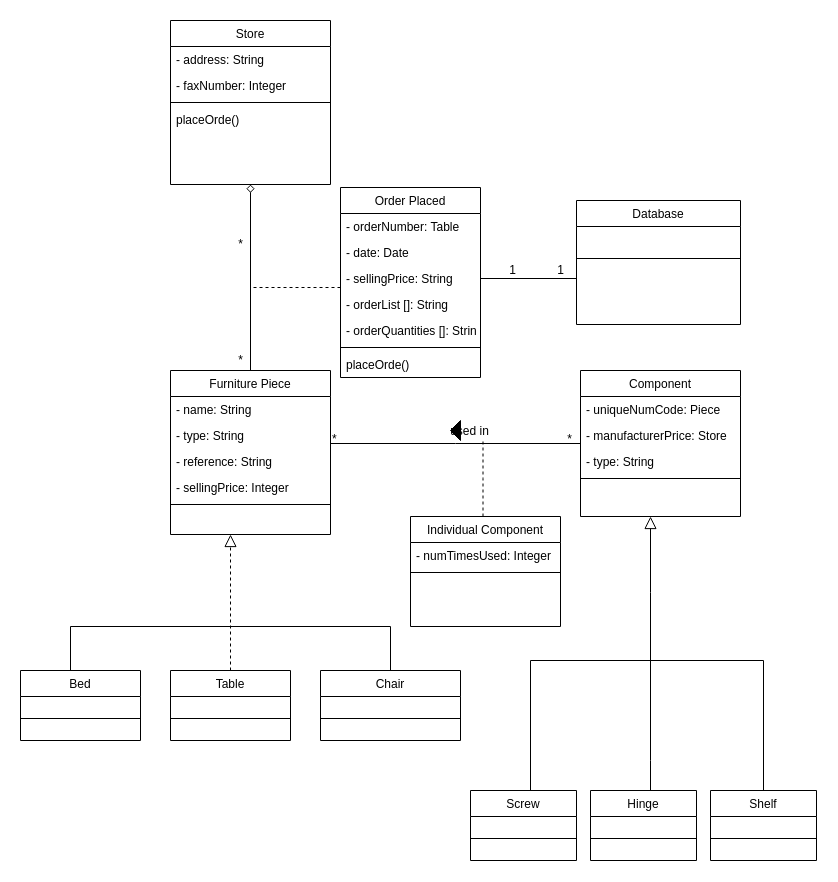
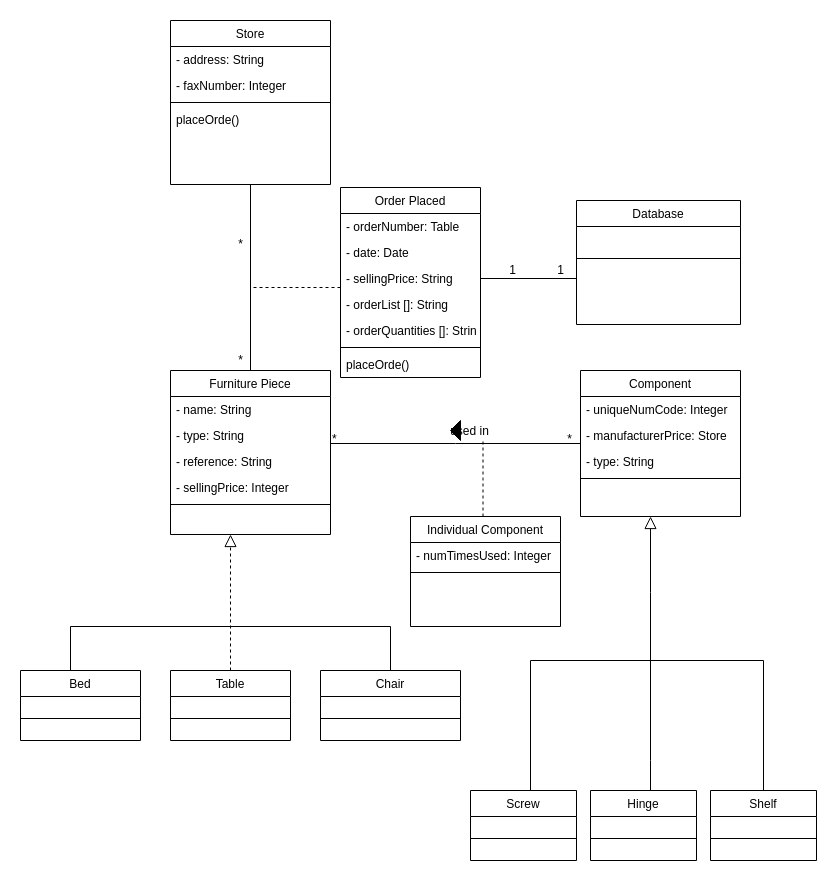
  <mxCell id="0" />
  <mxCell id="1" parent="0" />
- <mxCell id="2" style="edgeStyle=orthogonalEdgeStyle;rounded=0;orthogonalLoop=1;jettySize=auto;html=1;entryX=0.5;entryY=1;entryDx=0;entryDy=0;startSize=26;endArrow=diamond;endFill=0;" edge="1" parent="1" source="3" target="40"><mxGeometry relative="1" as="geometry" /></mxCell>
+ <mxCell id="2" style="edgeStyle=orthogonalEdgeStyle;rounded=0;orthogonalLoop=1;jettySize=auto;html=1;entryX=0.5;entryY=1;entryDx=0;entryDy=0;startSize=26;endArrow=none;endFill=0;" edge="1" parent="1" source="3" target="40"><mxGeometry relative="1" as="geometry" /></mxCell>
  <mxCell id="3" value="Furniture Piece" style="swimlane;fontStyle=0;align=center;verticalAlign=top;childLayout=stackLayout;horizontal=1;startSize=26;horizontalStack=0;resizeParent=1;resizeLast=0;collapsible=1;marginBottom=0;rounded=0;shadow=0;strokeWidth=1;" parent="1" vertex="1"><mxGeometry x="170" y="370" width="160" height="164" as="geometry"><mxRectangle x="230" y="140" width="160" height="26" as="alternateBounds" /></mxGeometry></mxCell>
  <mxCell id="4" value="- name: String" style="text;align=left;verticalAlign=top;spacingLeft=4;spacingRight=4;overflow=hidden;rotatable=0;points=[[0,0.5],[1,0.5]];portConstraint=eastwest;" parent="3" vertex="1"><mxGeometry y="26" width="160" height="26" as="geometry" /></mxCell>
  <mxCell id="5" value="- type: String " style="text;align=left;verticalAlign=top;spacingLeft=4;spacingRight=4;overflow=hidden;rotatable=0;points=[[0,0.5],[1,0.5]];portConstraint=eastwest;rounded=0;shadow=0;html=0;" parent="3" vertex="1"><mxGeometry y="52" width="160" height="26" as="geometry" /></mxCell>
  <mxCell id="6" value="- reference: String " style="text;align=left;verticalAlign=top;spacingLeft=4;spacingRight=4;overflow=hidden;rotatable=0;points=[[0,0.5],[1,0.5]];portConstraint=eastwest;rounded=0;shadow=0;html=0;" parent="3" vertex="1"><mxGeometry y="78" width="160" height="26" as="geometry" /></mxCell>
  <mxCell id="7" value="- sellingPrice: Integer" style="text;align=left;verticalAlign=top;spacingLeft=4;spacingRight=4;overflow=hidden;rotatable=0;points=[[0,0.5],[1,0.5]];portConstraint=eastwest;rounded=0;shadow=0;html=0;" vertex="1" parent="3"><mxGeometry y="104" width="160" height="26" as="geometry" /></mxCell>
  <mxCell id="8" value="" style="line;html=1;strokeWidth=1;align=left;verticalAlign=middle;spacingTop=-1;spacingLeft=3;spacingRight=3;rotatable=0;labelPosition=right;points=[];portConstraint=eastwest;" parent="3" vertex="1"><mxGeometry y="130" width="160" height="8" as="geometry" /></mxCell>
  <mxCell id="9" value="" style="endArrow=none;endSize=10;endFill=0;shadow=0;strokeWidth=1;rounded=0;edgeStyle=elbowEdgeStyle;elbow=vertical;entryX=0.5;entryY=0;entryDx=0;entryDy=0;" parent="1" target="22" edge="1"><mxGeometry width="160" relative="1" as="geometry"><mxPoint x="70" y="677" as="sourcePoint" /><mxPoint x="260" y="626" as="targetPoint" /><Array as="points"><mxPoint x="170" y="626" /></Array></mxGeometry></mxCell>
  <mxCell id="10" value="Table" style="swimlane;fontStyle=0;align=center;verticalAlign=top;childLayout=stackLayout;horizontal=1;startSize=26;horizontalStack=0;resizeParent=1;resizeLast=0;collapsible=1;marginBottom=0;rounded=0;shadow=0;strokeWidth=1;" parent="1" vertex="1"><mxGeometry x="170" y="670" width="120" height="70" as="geometry"><mxRectangle x="340" y="380" width="170" height="26" as="alternateBounds" /></mxGeometry></mxCell>
  <mxCell id="11" value="" style="line;html=1;strokeWidth=1;align=left;verticalAlign=middle;spacingTop=-1;spacingLeft=3;spacingRight=3;rotatable=0;labelPosition=right;points=[];portConstraint=eastwest;" parent="10" vertex="1"><mxGeometry y="26" width="120" height="44" as="geometry" /></mxCell>
  <mxCell id="12" value="" style="endArrow=block;endSize=10;endFill=0;shadow=0;strokeWidth=1;rounded=0;edgeStyle=elbowEdgeStyle;elbow=vertical;dashed=1;" parent="1" source="10" target="3" edge="1"><mxGeometry width="160" relative="1" as="geometry"><mxPoint x="220" y="683" as="sourcePoint" /><mxPoint x="320" y="581" as="targetPoint" /><Array as="points"><mxPoint x="230" y="610" /><mxPoint x="260" y="630" /></Array></mxGeometry></mxCell>
  <mxCell id="13" value="Component" style="swimlane;fontStyle=0;align=center;verticalAlign=top;childLayout=stackLayout;horizontal=1;startSize=26;horizontalStack=0;resizeParent=1;resizeLast=0;collapsible=1;marginBottom=0;rounded=0;shadow=0;strokeWidth=1;" parent="1" vertex="1"><mxGeometry x="580" y="370" width="160" height="146" as="geometry"><mxRectangle x="550" y="140" width="160" height="26" as="alternateBounds" /></mxGeometry></mxCell>
- <mxCell id="14" value="- uniqueNumCode: Piece" style="text;align=left;verticalAlign=top;spacingLeft=4;spacingRight=4;overflow=hidden;rotatable=0;points=[[0,0.5],[1,0.5]];portConstraint=eastwest;" parent="13" vertex="1"><mxGeometry y="26" width="160" height="26" as="geometry" /></mxCell>
+ <mxCell id="14" value="- uniqueNumCode: Integer" style="text;align=left;verticalAlign=top;spacingLeft=4;spacingRight=4;overflow=hidden;rotatable=0;points=[[0,0.5],[1,0.5]];portConstraint=eastwest;" parent="13" vertex="1"><mxGeometry y="26" width="160" height="26" as="geometry" /></mxCell>
  <mxCell id="15" value="- manufacturerPrice: Store " style="text;align=left;verticalAlign=top;spacingLeft=4;spacingRight=4;overflow=hidden;rotatable=0;points=[[0,0.5],[1,0.5]];portConstraint=eastwest;rounded=0;shadow=0;html=0;" parent="13" vertex="1"><mxGeometry y="52" width="160" height="26" as="geometry" /></mxCell>
  <mxCell id="16" value="- type: String" style="text;align=left;verticalAlign=top;spacingLeft=4;spacingRight=4;overflow=hidden;rotatable=0;points=[[0,0.5],[1,0.5]];portConstraint=eastwest;rounded=0;shadow=0;html=0;" parent="13" vertex="1"><mxGeometry y="78" width="160" height="26" as="geometry" /></mxCell>
  <mxCell id="17" value="" style="line;html=1;strokeWidth=1;align=left;verticalAlign=middle;spacingTop=-1;spacingLeft=3;spacingRight=3;rotatable=0;labelPosition=right;points=[];portConstraint=eastwest;" parent="13" vertex="1"><mxGeometry y="104" width="160" height="8" as="geometry" /></mxCell>
  <mxCell id="18" value="" style="endArrow=none;shadow=0;strokeWidth=1;rounded=0;endFill=0;edgeStyle=elbowEdgeStyle;elbow=vertical;" parent="1" source="3" target="13" edge="1"><mxGeometry x="0.5" y="41" relative="1" as="geometry"><mxPoint x="390" y="502" as="sourcePoint" /><mxPoint x="550" y="502" as="targetPoint" /><mxPoint x="-40" y="32" as="offset" /></mxGeometry></mxCell>
  <mxCell id="19" value="*" style="resizable=0;align=left;verticalAlign=bottom;labelBackgroundColor=none;fontSize=12;" parent="18" connectable="0" vertex="1"><mxGeometry x="-1" relative="1" as="geometry"><mxPoint y="4" as="offset" /></mxGeometry></mxCell>
  <mxCell id="20" value="*" style="resizable=0;align=right;verticalAlign=bottom;labelBackgroundColor=none;fontSize=12;" parent="18" connectable="0" vertex="1"><mxGeometry x="1" relative="1" as="geometry"><mxPoint x="-7" y="4" as="offset" /></mxGeometry></mxCell>
  <mxCell id="21" value="used in" style="text;html=1;resizable=0;points=[];;align=center;verticalAlign=middle;labelBackgroundColor=none;rounded=0;shadow=0;strokeWidth=1;fontSize=12;" parent="18" vertex="1" connectable="0"><mxGeometry x="0.5" y="49" relative="1" as="geometry"><mxPoint x="-50" y="36" as="offset" /></mxGeometry></mxCell>
  <mxCell id="22" value="Chair" style="swimlane;fontStyle=0;align=center;verticalAlign=top;childLayout=stackLayout;horizontal=1;startSize=26;horizontalStack=0;resizeParent=1;resizeLast=0;collapsible=1;marginBottom=0;rounded=0;shadow=0;strokeWidth=1;" vertex="1" parent="1"><mxGeometry x="320" y="670" width="140" height="70" as="geometry"><mxRectangle x="340" y="380" width="170" height="26" as="alternateBounds" /></mxGeometry></mxCell>
  <mxCell id="23" value="" style="line;html=1;strokeWidth=1;align=left;verticalAlign=middle;spacingTop=-1;spacingLeft=3;spacingRight=3;rotatable=0;labelPosition=right;points=[];portConstraint=eastwest;" vertex="1" parent="22"><mxGeometry y="26" width="140" height="44" as="geometry" /></mxCell>
  <mxCell id="24" value="Bed" style="swimlane;fontStyle=0;align=center;verticalAlign=top;childLayout=stackLayout;horizontal=1;startSize=26;horizontalStack=0;resizeParent=1;resizeLast=0;collapsible=1;marginBottom=0;rounded=0;shadow=0;strokeWidth=1;" vertex="1" parent="1"><mxGeometry x="20" y="670" width="120" height="70" as="geometry"><mxRectangle x="340" y="380" width="170" height="26" as="alternateBounds" /></mxGeometry></mxCell>
  <mxCell id="25" value="" style="line;html=1;strokeWidth=1;align=left;verticalAlign=middle;spacingTop=-1;spacingLeft=3;spacingRight=3;rotatable=0;labelPosition=right;points=[];portConstraint=eastwest;" vertex="1" parent="24"><mxGeometry y="26" width="120" height="44" as="geometry" /></mxCell>
  <mxCell id="26" value="" style="triangle;whiteSpace=wrap;html=1;fillColor=#000000;direction=west;" vertex="1" parent="1"><mxGeometry x="450" y="420" width="10" height="20" as="geometry" /></mxCell>
  <mxCell id="27" style="edgeStyle=orthogonalEdgeStyle;rounded=0;orthogonalLoop=1;jettySize=auto;html=1;endArrow=none;endFill=0;dashed=1;" edge="1" parent="1" source="28"><mxGeometry relative="1" as="geometry"><mxPoint x="482.5" y="440" as="targetPoint" /><Array as="points"><mxPoint x="483" y="478" /></Array></mxGeometry></mxCell>
  <mxCell id="28" value="Individual Component" style="swimlane;fontStyle=0;align=center;verticalAlign=top;childLayout=stackLayout;horizontal=1;startSize=26;horizontalStack=0;resizeParent=1;resizeLast=0;collapsible=1;marginBottom=0;rounded=0;shadow=0;strokeWidth=1;" vertex="1" parent="1"><mxGeometry x="410" y="516" width="150" height="110" as="geometry"><mxRectangle x="550" y="140" width="160" height="26" as="alternateBounds" /></mxGeometry></mxCell>
  <mxCell id="29" value="- numTimesUsed: Integer" style="text;align=left;verticalAlign=top;spacingLeft=4;spacingRight=4;overflow=hidden;rotatable=0;points=[[0,0.5],[1,0.5]];portConstraint=eastwest;rounded=0;shadow=0;html=0;" vertex="1" parent="28"><mxGeometry y="26" width="150" height="26" as="geometry" /></mxCell>
  <mxCell id="30" value="" style="line;html=1;strokeWidth=1;align=left;verticalAlign=middle;spacingTop=-1;spacingLeft=3;spacingRight=3;rotatable=0;labelPosition=right;points=[];portConstraint=eastwest;" vertex="1" parent="28"><mxGeometry y="52" width="150" height="8" as="geometry" /></mxCell>
  <mxCell id="31" value="" style="endArrow=block;endSize=10;endFill=0;shadow=0;strokeWidth=1;rounded=0;edgeStyle=elbowEdgeStyle;elbow=vertical;" edge="1" parent="1"><mxGeometry width="160" relative="1" as="geometry"><mxPoint x="650" y="660" as="sourcePoint" /><mxPoint x="650" y="516" as="targetPoint" /><Array as="points"><mxPoint x="650" y="592" /><mxPoint x="680" y="612" /></Array></mxGeometry></mxCell>
  <mxCell id="32" value="Screw" style="swimlane;fontStyle=0;align=center;verticalAlign=top;childLayout=stackLayout;horizontal=1;startSize=26;horizontalStack=0;resizeParent=1;resizeLast=0;collapsible=1;marginBottom=0;rounded=0;shadow=0;strokeWidth=1;" vertex="1" parent="1"><mxGeometry x="470" y="790" width="106" height="70" as="geometry"><mxRectangle x="340" y="380" width="170" height="26" as="alternateBounds" /></mxGeometry></mxCell>
  <mxCell id="33" value="" style="line;html=1;strokeWidth=1;align=left;verticalAlign=middle;spacingTop=-1;spacingLeft=3;spacingRight=3;rotatable=0;labelPosition=right;points=[];portConstraint=eastwest;" vertex="1" parent="32"><mxGeometry y="26" width="106" height="44" as="geometry" /></mxCell>
  <mxCell id="34" style="edgeStyle=orthogonalEdgeStyle;rounded=0;orthogonalLoop=1;jettySize=auto;html=1;startSize=26;endArrow=none;endFill=0;" edge="1" parent="1" source="35"><mxGeometry relative="1" as="geometry"><mxPoint x="650" y="660" as="targetPoint" /><Array as="points"><mxPoint x="650" y="760" /><mxPoint x="650" y="760" /></Array></mxGeometry></mxCell>
  <mxCell id="35" value="Hinge" style="swimlane;fontStyle=0;align=center;verticalAlign=top;childLayout=stackLayout;horizontal=1;startSize=26;horizontalStack=0;resizeParent=1;resizeLast=0;collapsible=1;marginBottom=0;rounded=0;shadow=0;strokeWidth=1;" vertex="1" parent="1"><mxGeometry x="590" y="790" width="106" height="70" as="geometry"><mxRectangle x="340" y="380" width="170" height="26" as="alternateBounds" /></mxGeometry></mxCell>
  <mxCell id="36" value="" style="line;html=1;strokeWidth=1;align=left;verticalAlign=middle;spacingTop=-1;spacingLeft=3;spacingRight=3;rotatable=0;labelPosition=right;points=[];portConstraint=eastwest;" vertex="1" parent="35"><mxGeometry y="26" width="106" height="44" as="geometry" /></mxCell>
  <mxCell id="37" value="Shelf" style="swimlane;fontStyle=0;align=center;verticalAlign=top;childLayout=stackLayout;horizontal=1;startSize=26;horizontalStack=0;resizeParent=1;resizeLast=0;collapsible=1;marginBottom=0;rounded=0;shadow=0;strokeWidth=1;" vertex="1" parent="1"><mxGeometry x="710" y="790" width="106" height="70" as="geometry"><mxRectangle x="340" y="380" width="170" height="26" as="alternateBounds" /></mxGeometry></mxCell>
  <mxCell id="38" value="" style="line;html=1;strokeWidth=1;align=left;verticalAlign=middle;spacingTop=-1;spacingLeft=3;spacingRight=3;rotatable=0;labelPosition=right;points=[];portConstraint=eastwest;" vertex="1" parent="37"><mxGeometry y="26" width="106" height="44" as="geometry" /></mxCell>
  <mxCell id="39" style="edgeStyle=orthogonalEdgeStyle;rounded=0;orthogonalLoop=1;jettySize=auto;html=1;startSize=26;endArrow=none;endFill=0;entryX=0.5;entryY=0;entryDx=0;entryDy=0;" edge="1" parent="1" target="37"><mxGeometry relative="1" as="geometry"><mxPoint x="760" y="650" as="targetPoint" /><mxPoint x="510" y="790" as="sourcePoint" /><Array as="points"><mxPoint x="530" y="790" /><mxPoint x="530" y="660" /><mxPoint x="763" y="660" /></Array></mxGeometry></mxCell>
  <mxCell id="40" value="Store" style="swimlane;fontStyle=0;align=center;verticalAlign=top;childLayout=stackLayout;horizontal=1;startSize=26;horizontalStack=0;resizeParent=1;resizeLast=0;collapsible=1;marginBottom=0;rounded=0;shadow=0;strokeWidth=1;" vertex="1" parent="1"><mxGeometry x="170" y="20" width="160" height="164" as="geometry"><mxRectangle x="230" y="140" width="160" height="26" as="alternateBounds" /></mxGeometry></mxCell>
  <mxCell id="41" value="- address: String" style="text;align=left;verticalAlign=top;spacingLeft=4;spacingRight=4;overflow=hidden;rotatable=0;points=[[0,0.5],[1,0.5]];portConstraint=eastwest;" vertex="1" parent="40"><mxGeometry y="26" width="160" height="26" as="geometry" /></mxCell>
  <mxCell id="42" value="- faxNumber: Integer" style="text;align=left;verticalAlign=top;spacingLeft=4;spacingRight=4;overflow=hidden;rotatable=0;points=[[0,0.5],[1,0.5]];portConstraint=eastwest;rounded=0;shadow=0;html=0;" vertex="1" parent="40"><mxGeometry y="52" width="160" height="26" as="geometry" /></mxCell>
  <mxCell id="43" value="" style="line;html=1;strokeWidth=1;align=left;verticalAlign=middle;spacingTop=-1;spacingLeft=3;spacingRight=3;rotatable=0;labelPosition=right;points=[];portConstraint=eastwest;" vertex="1" parent="40"><mxGeometry y="78" width="160" height="8" as="geometry" /></mxCell>
  <mxCell id="44" value="placeOrde()" style="text;align=left;verticalAlign=top;spacingLeft=4;spacingRight=4;overflow=hidden;rotatable=0;points=[[0,0.5],[1,0.5]];portConstraint=eastwest;rounded=0;shadow=0;html=0;" vertex="1" parent="40"><mxGeometry y="86" width="160" height="26" as="geometry" /></mxCell>
  <mxCell id="45" value="*" style="text;html=1;align=center;verticalAlign=middle;resizable=0;points=[];autosize=1;" vertex="1" parent="1"><mxGeometry x="230" y="350" width="20" height="20" as="geometry" /></mxCell>
  <mxCell id="46" value="*" style="text;html=1;align=center;verticalAlign=middle;resizable=0;points=[];autosize=1;" vertex="1" parent="1"><mxGeometry x="230" y="234" width="20" height="20" as="geometry" /></mxCell>
  <mxCell id="47" style="edgeStyle=orthogonalEdgeStyle;rounded=0;orthogonalLoop=1;jettySize=auto;html=1;startSize=26;endArrow=none;endFill=0;dashed=1;" edge="1" parent="1" source="48"><mxGeometry relative="1" as="geometry"><mxPoint x="250" y="282" as="targetPoint" /><Array as="points"><mxPoint x="250" y="287" /></Array></mxGeometry></mxCell>
  <mxCell id="48" value="Order Placed" style="swimlane;fontStyle=0;align=center;verticalAlign=top;childLayout=stackLayout;horizontal=1;startSize=26;horizontalStack=0;resizeParent=1;resizeLast=0;collapsible=1;marginBottom=0;rounded=0;shadow=0;strokeWidth=1;" vertex="1" parent="1"><mxGeometry x="340" y="187" width="140" height="190" as="geometry"><mxRectangle x="230" y="140" width="160" height="26" as="alternateBounds" /></mxGeometry></mxCell>
  <mxCell id="49" value="- orderNumber: Table " style="text;align=left;verticalAlign=top;spacingLeft=4;spacingRight=4;overflow=hidden;rotatable=0;points=[[0,0.5],[1,0.5]];portConstraint=eastwest;" vertex="1" parent="48"><mxGeometry y="26" width="140" height="26" as="geometry" /></mxCell>
  <mxCell id="50" value="- date: Date&#10;" style="text;align=left;verticalAlign=top;spacingLeft=4;spacingRight=4;overflow=hidden;rotatable=0;points=[[0,0.5],[1,0.5]];portConstraint=eastwest;rounded=0;shadow=0;html=0;" vertex="1" parent="48"><mxGeometry y="52" width="140" height="26" as="geometry" /></mxCell>
  <mxCell id="51" value="- sellingPrice: String" style="text;align=left;verticalAlign=top;spacingLeft=4;spacingRight=4;overflow=hidden;rotatable=0;points=[[0,0.5],[1,0.5]];portConstraint=eastwest;rounded=0;shadow=0;html=0;" vertex="1" parent="48"><mxGeometry y="78" width="140" height="26" as="geometry" /></mxCell>
  <mxCell id="52" value="- orderList []: String" style="text;align=left;verticalAlign=top;spacingLeft=4;spacingRight=4;overflow=hidden;rotatable=0;points=[[0,0.5],[1,0.5]];portConstraint=eastwest;rounded=0;shadow=0;html=0;" vertex="1" parent="48"><mxGeometry y="104" width="140" height="26" as="geometry" /></mxCell>
  <mxCell id="53" value="- orderQuantities []: String" style="text;align=left;verticalAlign=top;spacingLeft=4;spacingRight=4;overflow=hidden;rotatable=0;points=[[0,0.5],[1,0.5]];portConstraint=eastwest;rounded=0;shadow=0;html=0;" vertex="1" parent="48"><mxGeometry y="130" width="140" height="26" as="geometry" /></mxCell>
  <mxCell id="54" value="" style="line;html=1;strokeWidth=1;align=left;verticalAlign=middle;spacingTop=-1;spacingLeft=3;spacingRight=3;rotatable=0;labelPosition=right;points=[];portConstraint=eastwest;" vertex="1" parent="48"><mxGeometry y="156" width="140" height="8" as="geometry" /></mxCell>
  <mxCell id="55" value="placeOrde()" style="text;align=left;verticalAlign=top;spacingLeft=4;spacingRight=4;overflow=hidden;rotatable=0;points=[[0,0.5],[1,0.5]];portConstraint=eastwest;rounded=0;shadow=0;html=0;" vertex="1" parent="48"><mxGeometry y="164" width="140" height="26" as="geometry" /></mxCell>
  <mxCell id="56" value="Database" style="swimlane;fontStyle=0;align=center;verticalAlign=top;childLayout=stackLayout;horizontal=1;startSize=26;horizontalStack=0;resizeParent=1;resizeLast=0;collapsible=1;marginBottom=0;rounded=0;shadow=0;strokeWidth=1;" vertex="1" parent="1"><mxGeometry x="576" y="200" width="164" height="124" as="geometry"><mxRectangle x="230" y="140" width="160" height="26" as="alternateBounds" /></mxGeometry></mxCell>
  <mxCell id="57" value="" style="line;html=1;strokeWidth=1;align=left;verticalAlign=middle;spacingTop=-1;spacingLeft=3;spacingRight=3;rotatable=0;labelPosition=right;points=[];portConstraint=eastwest;" vertex="1" parent="56"><mxGeometry y="26" width="164" height="64" as="geometry" /></mxCell>
  <mxCell id="58" style="edgeStyle=orthogonalEdgeStyle;rounded=0;orthogonalLoop=1;jettySize=auto;html=1;startSize=26;endArrow=none;endFill=0;" edge="1" parent="1" source="50" target="57"><mxGeometry relative="1" as="geometry"><Array as="points"><mxPoint x="480" y="278" /></Array></mxGeometry></mxCell>
  <mxCell id="59" value="1" style="text;html=1;align=center;verticalAlign=middle;resizable=0;points=[];autosize=1;" vertex="1" parent="1"><mxGeometry x="502" y="260" width="20" height="20" as="geometry" /></mxCell>
  <mxCell id="60" value="1" style="text;html=1;align=center;verticalAlign=middle;resizable=0;points=[];autosize=1;" vertex="1" parent="1"><mxGeometry x="550" y="260" width="20" height="20" as="geometry" /></mxCell>
